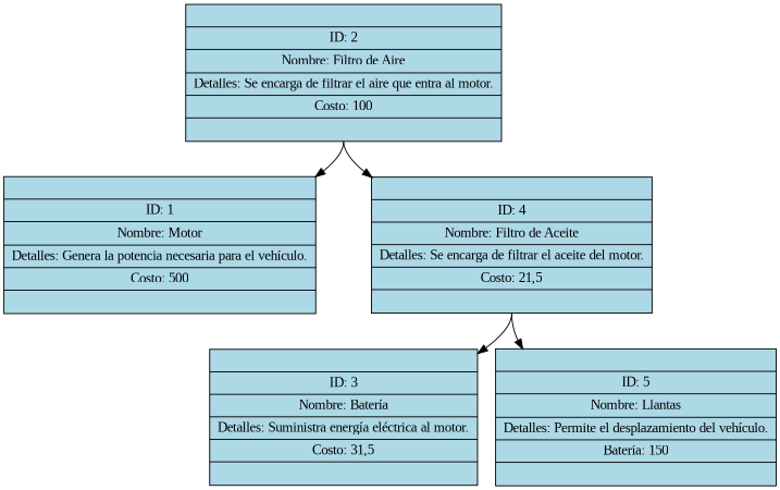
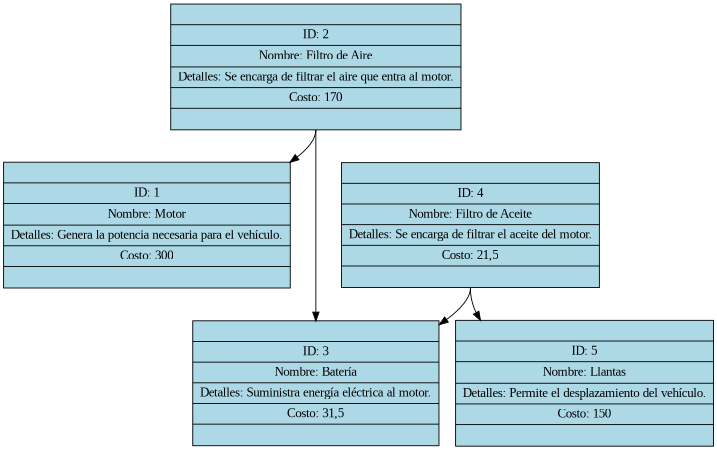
  digraph {
    fontname="Liberation Serif"
    node [fillcolor=lightblue fontname="Liberation Serif" shape=record style=filled]
    edge [fontname="Liberation Serif" tailport=s]
-   n1 [label="{<izq> | ID: 2 | Nombre: Filtro de Aire | Detalles: Se encarga de filtrar el aire que entra al motor. |Costo: 100 | <der>}"]
-   n2 [label="{<izq> | ID: 1 | Nombre: Motor | Detalles: Genera la potencia necesaria para el vehículo. |Costo: 500 | <der>}"]
+   n1 [label="{<izq> | ID: 2 | Nombre: Filtro de Aire | Detalles: Se encarga de filtrar el aire que entra al motor. |Costo: 170 | <der>}"]
+   n2 [label="{<izq> | ID: 1 | Nombre: Motor | Detalles: Genera la potencia necesaria para el vehículo. |Costo: 300 | <der>}"]
    n3 [label="{<izq> | ID: 4 | Nombre: Filtro de Aceite | Detalles: Se encarga de filtrar el aceite del motor. |Costo: 21,5 | <der>}"]
    n4 [label="{<izq> | ID: 3 | Nombre: Batería | Detalles: Suministra energía eléctrica al motor. |Costo: 31,5 | <der>}"]
-   n5 [label="{<izq> | ID: 5 | Nombre: Llantas | Detalles: Permite el desplazamiento del vehículo. |Batería: 150 | <der>}"]
+   n5 [label="{<izq> | ID: 5 | Nombre: Llantas | Detalles: Permite el desplazamiento del vehículo. |Costo: 150 | <der>}"]
    n1 -> n2
-   n1 -> n3
+   n1 -> n4
    n3 -> n4
    n3 -> n5
  }
